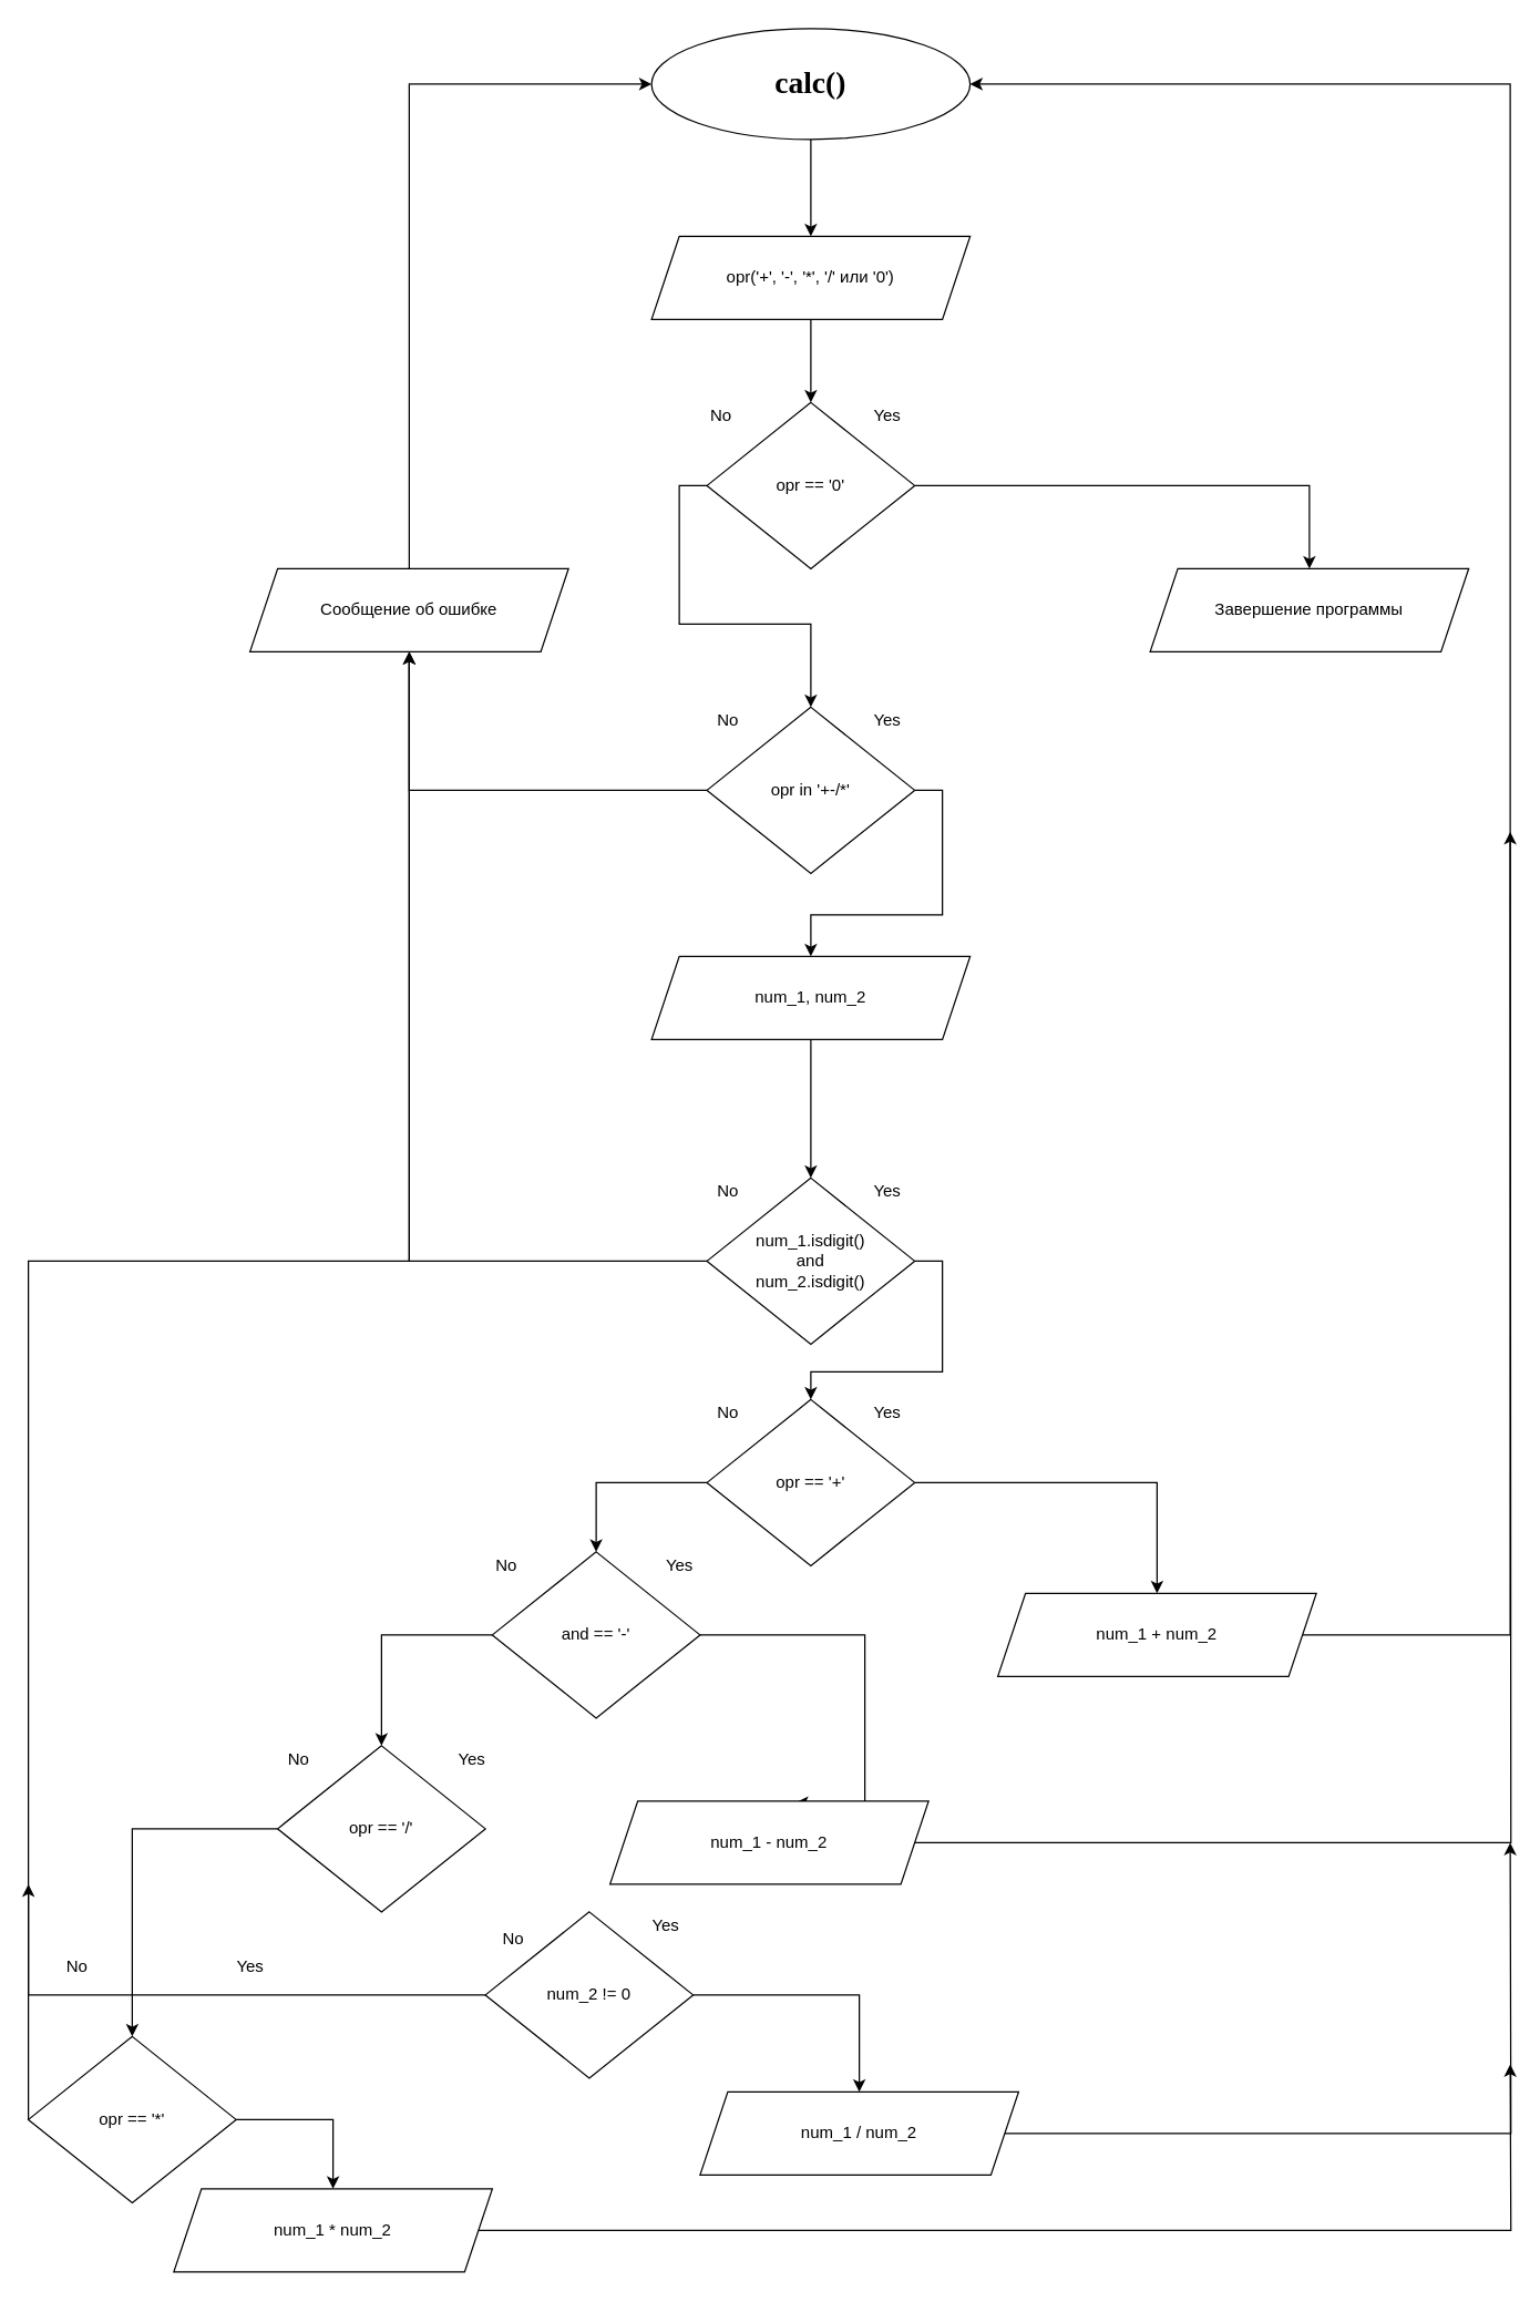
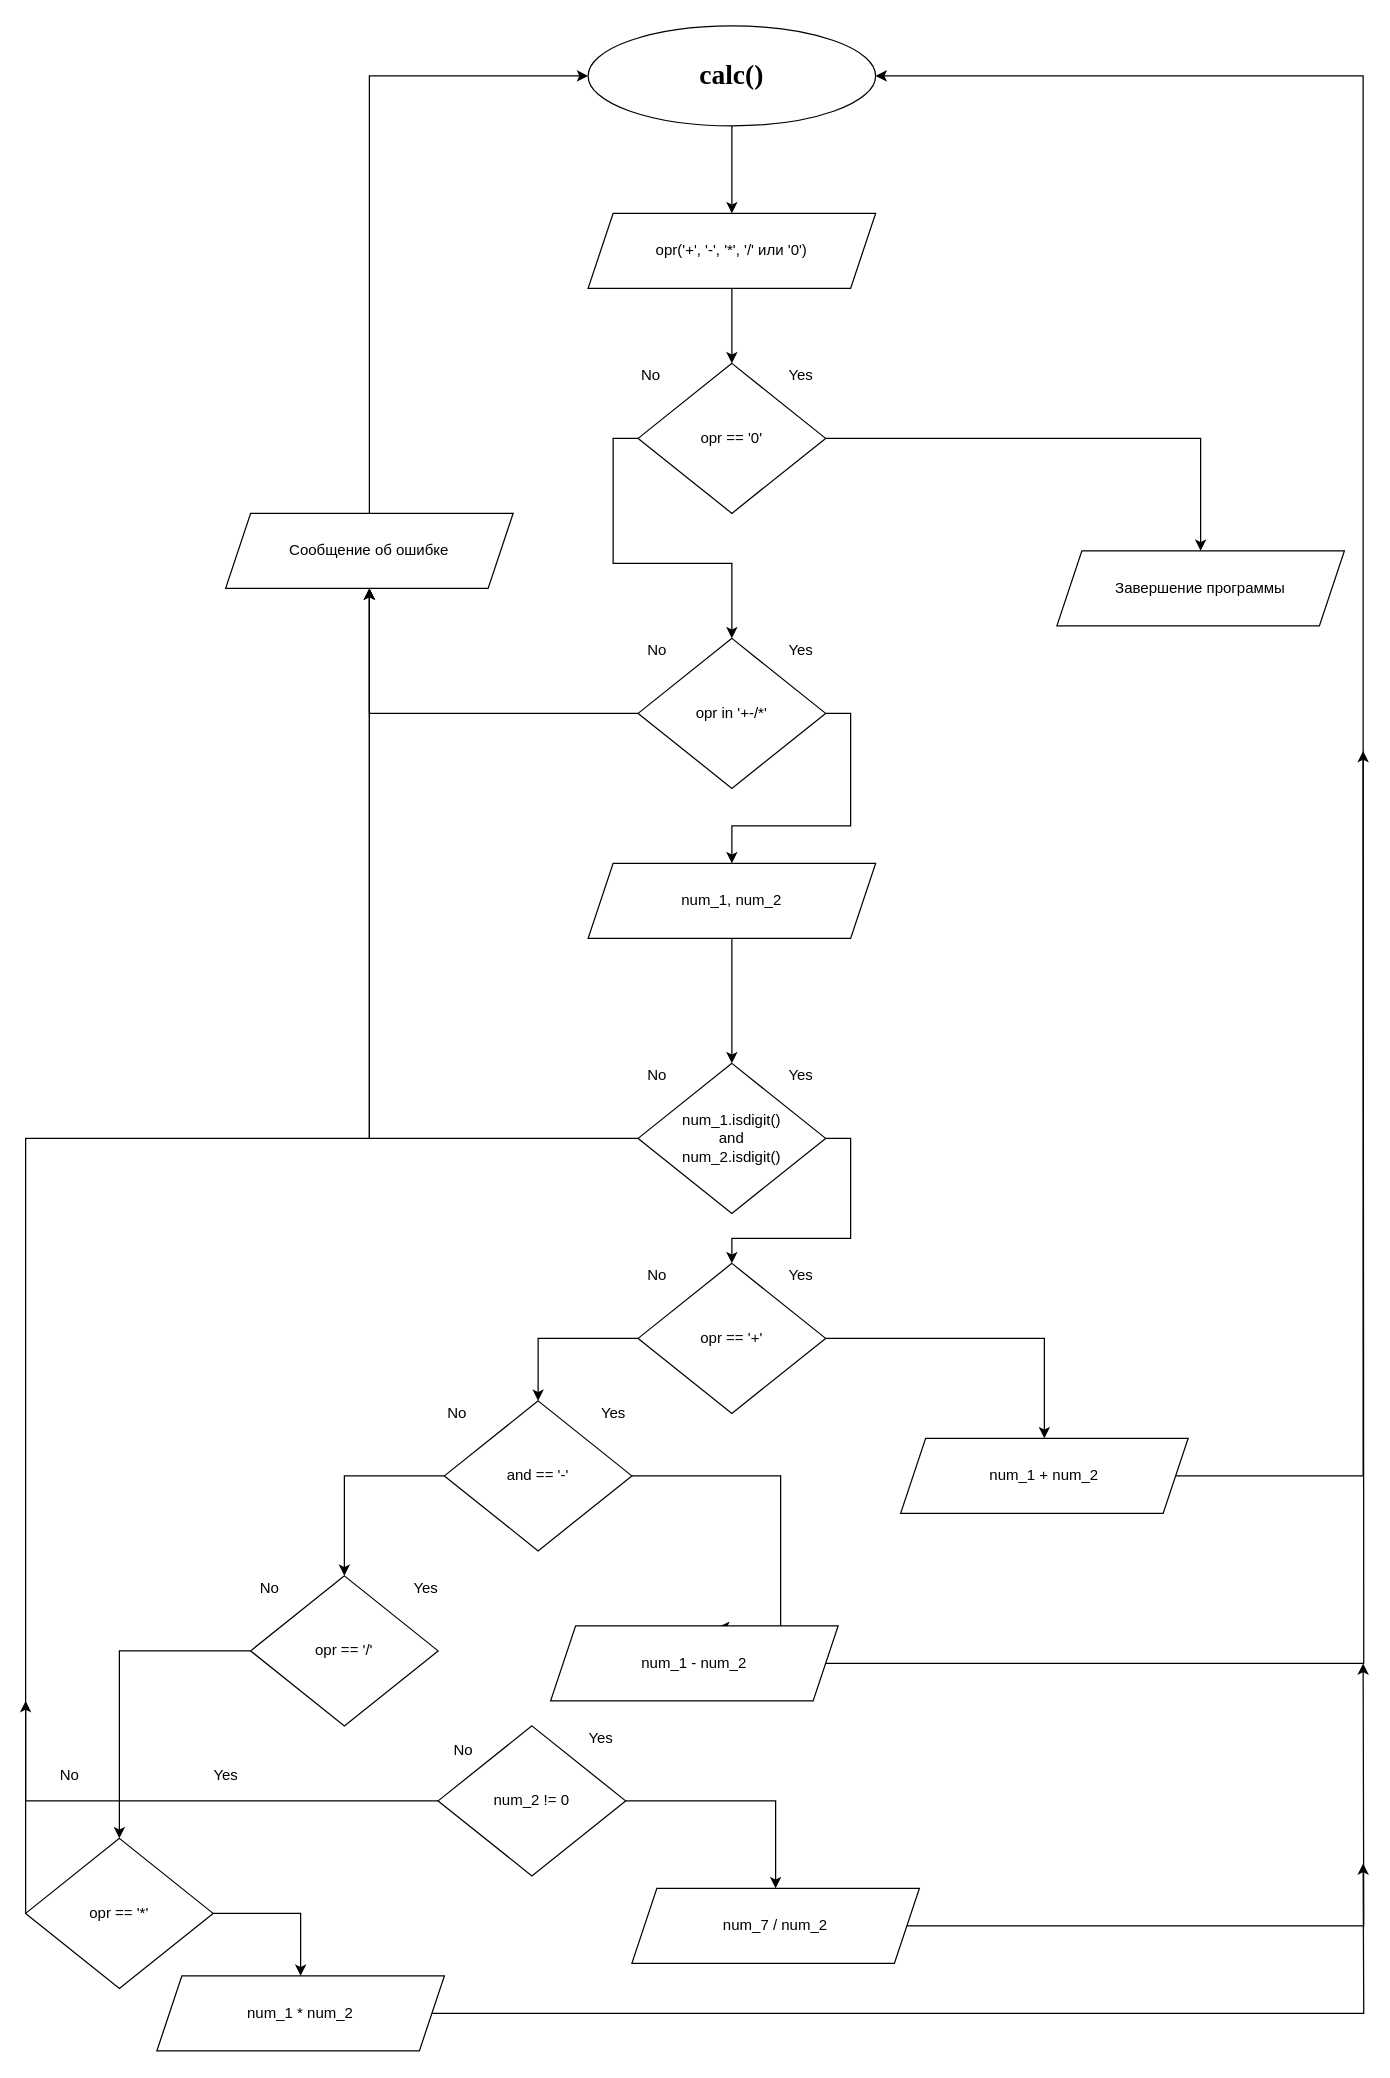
  <mxCell id="0" />
  <mxCell id="1" parent="0" />
  <mxCell id="2" value="" style="edgeStyle=orthogonalEdgeStyle;rounded=0;orthogonalLoop=1;jettySize=auto;html=1;" edge="1" parent="1" source="3" target="5"><mxGeometry relative="1" as="geometry" /></mxCell>
  <mxCell id="3" value="&lt;font face=&quot;Times New Roman&quot; style=&quot;font-size: 22px&quot;&gt;&lt;b&gt;calc()&lt;/b&gt;&lt;/font&gt;" style="ellipse;whiteSpace=wrap;html=1;" vertex="1" parent="1"><mxGeometry x="470" y="20" width="230" height="80" as="geometry" /></mxCell>
  <mxCell id="4" value="" style="edgeStyle=orthogonalEdgeStyle;rounded=0;orthogonalLoop=1;jettySize=auto;html=1;" edge="1" parent="1" source="5" target="8"><mxGeometry relative="1" as="geometry" /></mxCell>
  <mxCell id="5" value="opr('+', '-', '*', '/' или '0')" style="shape=parallelogram;perimeter=parallelogramPerimeter;whiteSpace=wrap;html=1;fixedSize=1;" vertex="1" parent="1"><mxGeometry x="470" y="170" width="230" height="60" as="geometry" /></mxCell>
  <mxCell id="6" style="edgeStyle=orthogonalEdgeStyle;rounded=0;orthogonalLoop=1;jettySize=auto;html=1;exitX=0;exitY=0.5;exitDx=0;exitDy=0;" edge="1" parent="1" source="8" target="14"><mxGeometry relative="1" as="geometry"><Array as="points"><mxPoint x="490" y="350" /><mxPoint x="490" y="450" /><mxPoint x="585" y="450" /></Array></mxGeometry></mxCell>
  <mxCell id="7" style="edgeStyle=orthogonalEdgeStyle;rounded=0;orthogonalLoop=1;jettySize=auto;html=1;entryX=0.5;entryY=0;entryDx=0;entryDy=0;" edge="1" parent="1" source="8" target="11"><mxGeometry relative="1" as="geometry" /></mxCell>
  <mxCell id="8" value="opr == '0'" style="rhombus;whiteSpace=wrap;html=1;" vertex="1" parent="1"><mxGeometry x="510" y="290" width="150" height="120" as="geometry" /></mxCell>
  <mxCell id="9" value="Yes" style="text;html=1;align=center;verticalAlign=middle;resizable=0;points=[];autosize=1;" vertex="1" parent="1"><mxGeometry x="620" y="290" width="40" height="20" as="geometry" /></mxCell>
  <mxCell id="10" value="No" style="text;html=1;align=center;verticalAlign=middle;resizable=0;points=[];autosize=1;" vertex="1" parent="1"><mxGeometry x="510" y="510" width="30" height="20" as="geometry" /></mxCell>
- <mxCell id="11" value="Завершение программы" style="shape=parallelogram;perimeter=parallelogramPerimeter;whiteSpace=wrap;html=1;fixedSize=1;" vertex="1" parent="1"><mxGeometry x="830" y="410" width="230" height="60" as="geometry" /></mxCell>
+ <mxCell id="11" value="Завершение программы" style="shape=parallelogram;perimeter=parallelogramPerimeter;whiteSpace=wrap;html=1;fixedSize=1;" vertex="1" parent="1"><mxGeometry x="845" y="440" width="230" height="60" as="geometry" /></mxCell>
  <mxCell id="12" style="edgeStyle=orthogonalEdgeStyle;rounded=0;orthogonalLoop=1;jettySize=auto;html=1;entryX=0.5;entryY=1;entryDx=0;entryDy=0;" edge="1" parent="1" source="14" target="17"><mxGeometry relative="1" as="geometry" /></mxCell>
  <mxCell id="13" value="" style="edgeStyle=orthogonalEdgeStyle;rounded=0;orthogonalLoop=1;jettySize=auto;html=1;exitX=1;exitY=0.5;exitDx=0;exitDy=0;" edge="1" parent="1" source="14" target="20"><mxGeometry relative="1" as="geometry" /></mxCell>
  <mxCell id="14" value="opr in '+-/*'" style="rhombus;whiteSpace=wrap;html=1;" vertex="1" parent="1"><mxGeometry x="510" y="510" width="150" height="120" as="geometry" /></mxCell>
  <mxCell id="15" value="Yes" style="text;html=1;align=center;verticalAlign=middle;resizable=0;points=[];autosize=1;" vertex="1" parent="1"><mxGeometry x="620" y="510" width="40" height="20" as="geometry" /></mxCell>
  <mxCell id="16" style="edgeStyle=orthogonalEdgeStyle;rounded=0;orthogonalLoop=1;jettySize=auto;html=1;entryX=0;entryY=0.5;entryDx=0;entryDy=0;" edge="1" parent="1" source="17" target="3"><mxGeometry relative="1" as="geometry"><Array as="points"><mxPoint x="295" y="60" /></Array></mxGeometry></mxCell>
  <mxCell id="17" value="Cообщение об ошибке" style="shape=parallelogram;perimeter=parallelogramPerimeter;whiteSpace=wrap;html=1;fixedSize=1;" vertex="1" parent="1"><mxGeometry x="180" y="410" width="230" height="60" as="geometry" /></mxCell>
  <mxCell id="18" value="No" style="text;html=1;align=center;verticalAlign=middle;resizable=0;points=[];autosize=1;" vertex="1" parent="1"><mxGeometry x="505" y="290" width="30" height="20" as="geometry" /></mxCell>
  <mxCell id="19" style="edgeStyle=orthogonalEdgeStyle;rounded=0;orthogonalLoop=1;jettySize=auto;html=1;" edge="1" parent="1" source="20" target="23"><mxGeometry relative="1" as="geometry" /></mxCell>
  <mxCell id="20" value="num_1, num_2" style="shape=parallelogram;perimeter=parallelogramPerimeter;whiteSpace=wrap;html=1;fixedSize=1;" vertex="1" parent="1"><mxGeometry x="470" y="690" width="230" height="60" as="geometry" /></mxCell>
  <mxCell id="21" style="edgeStyle=orthogonalEdgeStyle;rounded=0;orthogonalLoop=1;jettySize=auto;html=1;entryX=0.5;entryY=1;entryDx=0;entryDy=0;" edge="1" parent="1" source="23" target="17"><mxGeometry relative="1" as="geometry" /></mxCell>
  <mxCell id="22" style="edgeStyle=orthogonalEdgeStyle;rounded=0;orthogonalLoop=1;jettySize=auto;html=1;exitX=1;exitY=0.5;exitDx=0;exitDy=0;" edge="1" parent="1" source="23" target="28"><mxGeometry relative="1" as="geometry" /></mxCell>
  <mxCell id="23" value="num_1.isdigit() &lt;br&gt;and&lt;br&gt;num_2.isdigit()" style="rhombus;whiteSpace=wrap;html=1;" vertex="1" parent="1"><mxGeometry x="510" y="850" width="150" height="120" as="geometry" /></mxCell>
  <mxCell id="24" value="Yes" style="text;html=1;align=center;verticalAlign=middle;resizable=0;points=[];autosize=1;" vertex="1" parent="1"><mxGeometry x="620" y="850" width="40" height="20" as="geometry" /></mxCell>
  <mxCell id="25" value="No" style="text;html=1;align=center;verticalAlign=middle;resizable=0;points=[];autosize=1;" vertex="1" parent="1"><mxGeometry x="510" y="850" width="30" height="20" as="geometry" /></mxCell>
  <mxCell id="26" style="edgeStyle=orthogonalEdgeStyle;rounded=0;orthogonalLoop=1;jettySize=auto;html=1;" edge="1" parent="1" source="28" target="32"><mxGeometry relative="1" as="geometry" /></mxCell>
  <mxCell id="27" style="edgeStyle=orthogonalEdgeStyle;rounded=0;orthogonalLoop=1;jettySize=auto;html=1;entryX=0.5;entryY=0;entryDx=0;entryDy=0;" edge="1" parent="1" source="28" target="35"><mxGeometry relative="1" as="geometry" /></mxCell>
  <mxCell id="28" value="opr == '+'" style="rhombus;whiteSpace=wrap;html=1;" vertex="1" parent="1"><mxGeometry x="510" y="1010" width="150" height="120" as="geometry" /></mxCell>
  <mxCell id="29" value="Yes" style="text;html=1;align=center;verticalAlign=middle;resizable=0;points=[];autosize=1;" vertex="1" parent="1"><mxGeometry x="620" y="1010" width="40" height="20" as="geometry" /></mxCell>
  <mxCell id="30" value="No" style="text;html=1;align=center;verticalAlign=middle;resizable=0;points=[];autosize=1;" vertex="1" parent="1"><mxGeometry x="510" y="1010" width="30" height="20" as="geometry" /></mxCell>
  <mxCell id="31" style="edgeStyle=orthogonalEdgeStyle;rounded=0;orthogonalLoop=1;jettySize=auto;html=1;entryX=1;entryY=0.5;entryDx=0;entryDy=0;" edge="1" parent="1" source="32" target="3"><mxGeometry relative="1" as="geometry"><Array as="points"><mxPoint x="1090" y="1180" /><mxPoint x="1090" y="60" /></Array></mxGeometry></mxCell>
  <mxCell id="32" value="num_1 + num_2" style="shape=parallelogram;perimeter=parallelogramPerimeter;whiteSpace=wrap;html=1;fixedSize=1;" vertex="1" parent="1"><mxGeometry x="720" y="1150" width="230" height="60" as="geometry" /></mxCell>
  <mxCell id="33" style="edgeStyle=orthogonalEdgeStyle;rounded=0;orthogonalLoop=1;jettySize=auto;html=1;entryX=0.583;entryY=0.017;entryDx=0;entryDy=0;entryPerimeter=0;" edge="1" parent="1" source="35" target="37"><mxGeometry relative="1" as="geometry"><Array as="points"><mxPoint x="624" y="1180" /></Array></mxGeometry></mxCell>
  <mxCell id="34" style="edgeStyle=orthogonalEdgeStyle;rounded=0;orthogonalLoop=1;jettySize=auto;html=1;entryX=0.5;entryY=0;entryDx=0;entryDy=0;" edge="1" parent="1" source="35" target="42"><mxGeometry relative="1" as="geometry" /></mxCell>
  <mxCell id="35" value="and == '-'" style="rhombus;whiteSpace=wrap;html=1;" vertex="1" parent="1"><mxGeometry x="355" y="1120" width="150" height="120" as="geometry" /></mxCell>
  <mxCell id="36" style="edgeStyle=orthogonalEdgeStyle;rounded=0;orthogonalLoop=1;jettySize=auto;html=1;" edge="1" parent="1" source="37"><mxGeometry relative="1" as="geometry"><mxPoint x="1090" y="600" as="targetPoint" /></mxGeometry></mxCell>
  <mxCell id="37" value="num_1 - num_2" style="shape=parallelogram;perimeter=parallelogramPerimeter;whiteSpace=wrap;html=1;fixedSize=1;" vertex="1" parent="1"><mxGeometry x="440" y="1300" width="230" height="60" as="geometry" /></mxCell>
  <mxCell id="38" style="edgeStyle=orthogonalEdgeStyle;rounded=0;orthogonalLoop=1;jettySize=auto;html=1;entryX=0.5;entryY=0;entryDx=0;entryDy=0;" edge="1" parent="1" source="40" target="44"><mxGeometry relative="1" as="geometry"><Array as="points"><mxPoint x="240" y="1530" /></Array></mxGeometry></mxCell>
  <mxCell id="39" style="edgeStyle=orthogonalEdgeStyle;rounded=0;orthogonalLoop=1;jettySize=auto;html=1;entryX=0.5;entryY=1;entryDx=0;entryDy=0;exitX=0;exitY=0.5;exitDx=0;exitDy=0;" edge="1" parent="1" source="40" target="17"><mxGeometry relative="1" as="geometry"><Array as="points"><mxPoint x="20" y="910" /><mxPoint x="295" y="910" /></Array></mxGeometry></mxCell>
  <mxCell id="40" value="opr == '*'" style="rhombus;whiteSpace=wrap;html=1;" vertex="1" parent="1"><mxGeometry x="20" y="1470" width="150" height="120" as="geometry" /></mxCell>
  <mxCell id="41" style="edgeStyle=orthogonalEdgeStyle;rounded=0;orthogonalLoop=1;jettySize=auto;html=1;" edge="1" parent="1" source="42" target="40"><mxGeometry relative="1" as="geometry" /></mxCell>
  <mxCell id="42" value="opr == '/'" style="rhombus;whiteSpace=wrap;html=1;" vertex="1" parent="1"><mxGeometry x="200" y="1260" width="150" height="120" as="geometry" /></mxCell>
  <mxCell id="43" style="edgeStyle=orthogonalEdgeStyle;rounded=0;orthogonalLoop=1;jettySize=auto;html=1;" edge="1" parent="1" source="44"><mxGeometry relative="1" as="geometry"><mxPoint x="1090" y="1490" as="targetPoint" /></mxGeometry></mxCell>
  <mxCell id="44" value="num_1 * num_2" style="shape=parallelogram;perimeter=parallelogramPerimeter;whiteSpace=wrap;html=1;fixedSize=1;" vertex="1" parent="1"><mxGeometry x="125" y="1580" width="230" height="60" as="geometry" /></mxCell>
  <mxCell id="45" style="edgeStyle=orthogonalEdgeStyle;rounded=0;orthogonalLoop=1;jettySize=auto;html=1;" edge="1" parent="1" source="46"><mxGeometry relative="1" as="geometry"><mxPoint x="1090" y="1330" as="targetPoint" /></mxGeometry></mxCell>
- <mxCell id="46" value="num_1 / num_2" style="shape=parallelogram;perimeter=parallelogramPerimeter;whiteSpace=wrap;html=1;fixedSize=1;" vertex="1" parent="1"><mxGeometry x="505" y="1510" width="230" height="60" as="geometry" /></mxCell>
+ <mxCell id="46" value="num_7 / num_2" style="shape=parallelogram;perimeter=parallelogramPerimeter;whiteSpace=wrap;html=1;fixedSize=1;" vertex="1" parent="1"><mxGeometry x="505" y="1510" width="230" height="60" as="geometry" /></mxCell>
  <mxCell id="47" value="Yes" style="text;html=1;align=center;verticalAlign=middle;resizable=0;points=[];autosize=1;" vertex="1" parent="1"><mxGeometry x="160" y="1410" width="40" height="20" as="geometry" /></mxCell>
  <mxCell id="48" value="Yes" style="text;html=1;align=center;verticalAlign=middle;resizable=0;points=[];autosize=1;" vertex="1" parent="1"><mxGeometry x="320" y="1260" width="40" height="20" as="geometry" /></mxCell>
  <mxCell id="49" value="Yes" style="text;html=1;align=center;verticalAlign=middle;resizable=0;points=[];autosize=1;" vertex="1" parent="1"><mxGeometry x="470" y="1120" width="40" height="20" as="geometry" /></mxCell>
  <mxCell id="50" value="No" style="text;html=1;align=center;verticalAlign=middle;resizable=0;points=[];autosize=1;" vertex="1" parent="1"><mxGeometry x="40" y="1410" width="30" height="20" as="geometry" /></mxCell>
  <mxCell id="51" value="No" style="text;html=1;align=center;verticalAlign=middle;resizable=0;points=[];autosize=1;" vertex="1" parent="1"><mxGeometry x="200" y="1260" width="30" height="20" as="geometry" /></mxCell>
  <mxCell id="52" value="No" style="text;html=1;align=center;verticalAlign=middle;resizable=0;points=[];autosize=1;" vertex="1" parent="1"><mxGeometry x="350" y="1120" width="30" height="20" as="geometry" /></mxCell>
  <mxCell id="53" style="edgeStyle=orthogonalEdgeStyle;rounded=0;orthogonalLoop=1;jettySize=auto;html=1;entryX=0.5;entryY=0;entryDx=0;entryDy=0;" edge="1" parent="1" source="55" target="46"><mxGeometry relative="1" as="geometry" /></mxCell>
  <mxCell id="54" style="edgeStyle=orthogonalEdgeStyle;rounded=0;orthogonalLoop=1;jettySize=auto;html=1;" edge="1" parent="1" source="55"><mxGeometry relative="1" as="geometry"><mxPoint x="20" y="1360" as="targetPoint" /><Array as="points"><mxPoint x="20" y="1440" /><mxPoint x="20" y="1370" /></Array></mxGeometry></mxCell>
  <mxCell id="55" value="num_2 != 0" style="rhombus;whiteSpace=wrap;html=1;" vertex="1" parent="1"><mxGeometry x="350" y="1380" width="150" height="120" as="geometry" /></mxCell>
  <mxCell id="56" value="Yes" style="text;html=1;align=center;verticalAlign=middle;resizable=0;points=[];autosize=1;" vertex="1" parent="1"><mxGeometry x="460" y="1380" width="40" height="20" as="geometry" /></mxCell>
  <mxCell id="57" value="No" style="text;html=1;align=center;verticalAlign=middle;resizable=0;points=[];autosize=1;" vertex="1" parent="1"><mxGeometry x="355" y="1390" width="30" height="20" as="geometry" /></mxCell>
